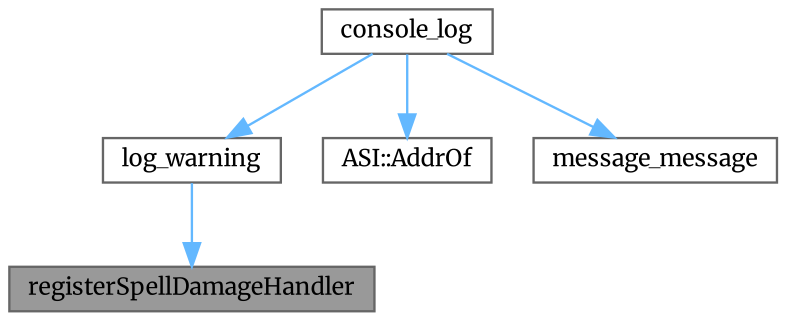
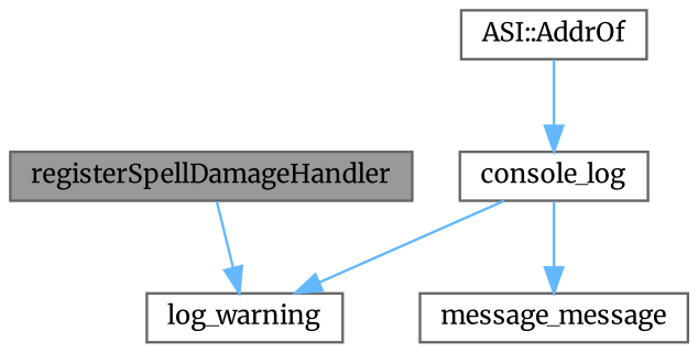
  digraph {
    fontname=Merriweather
    rankdir=TB
    node [color=grey40 fillcolor=white fontname=Merriweather fontsize=10 shape=box style=filled]
    edge [color=steelblue1 fontname=Merriweather fontsize=10 labelfontname=Helvetica labelfontsize=10 style=solid]
    n1 [color=gray40 fillcolor=grey60 fontcolor=black height=0.2 label=registerSpellDamageHandler width=0.4]
    n2 [height=0.2 label=log_warning width=0.4]
    n3 [height=0.2 label=console_log width=0.4]
    n4 [height=0.2 label="ASI::AddrOf" width=0.4]
    n5 [height=0.2 label=message_message width=0.4]
-   n2 -> n1
+   n1 -> n2
    n3 -> n2
-   n3 -> n4
+   n4 -> n3
    n3 -> n5
  }
